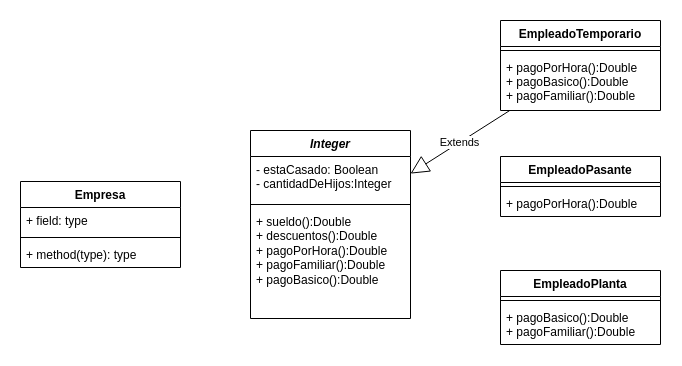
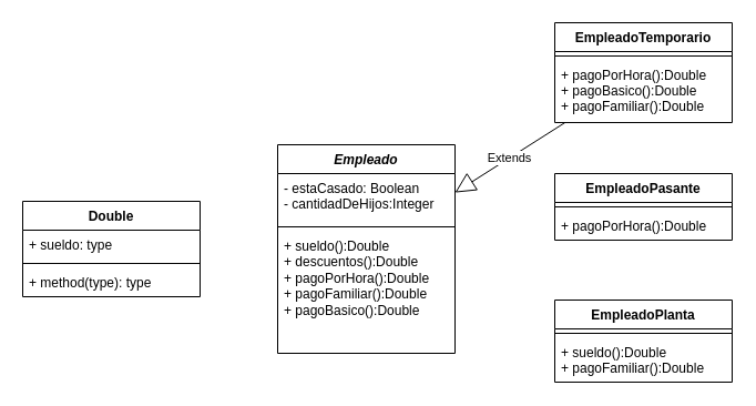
  <mxCell id="0" />
  <mxCell id="1" parent="0" />
  <mxCell id="2" value="Extends" style="endArrow=block;endSize=16;endFill=0;html=1;" edge="1" parent="1" source="17" target="3"><mxGeometry width="160" relative="1" as="geometry"><mxPoint x="120" y="340" as="sourcePoint" /><mxPoint x="280" y="340" as="targetPoint" /></mxGeometry></mxCell>
- <mxCell id="3" value="Integer" style="swimlane;fontStyle=3;align=center;verticalAlign=top;childLayout=stackLayout;horizontal=1;startSize=26;horizontalStack=0;resizeParent=1;resizeParentMax=0;resizeLast=0;collapsible=1;marginBottom=0;" vertex="1" parent="1"><mxGeometry x="250" y="130" width="160" height="188" as="geometry" /></mxCell>
+ <mxCell id="3" value="Empleado" style="swimlane;fontStyle=3;align=center;verticalAlign=top;childLayout=stackLayout;horizontal=1;startSize=26;horizontalStack=0;resizeParent=1;resizeParentMax=0;resizeLast=0;collapsible=1;marginBottom=0;" vertex="1" parent="1"><mxGeometry x="250" y="130" width="160" height="188" as="geometry" /></mxCell>
  <mxCell id="4" value="- estaCasado: Boolean&#10;- cantidadDeHijos:Integer" style="text;strokeColor=none;fillColor=none;align=left;verticalAlign=top;spacingLeft=4;spacingRight=4;overflow=hidden;rotatable=0;points=[[0,0.5],[1,0.5]];portConstraint=eastwest;" vertex="1" parent="3"><mxGeometry y="26" width="160" height="44" as="geometry" /></mxCell>
  <mxCell id="5" value="" style="line;strokeWidth=1;fillColor=none;align=left;verticalAlign=middle;spacingTop=-1;spacingLeft=3;spacingRight=3;rotatable=0;labelPosition=right;points=[];portConstraint=eastwest;" vertex="1" parent="3"><mxGeometry y="70" width="160" height="8" as="geometry" /></mxCell>
  <mxCell id="6" value="+ sueldo():Double&lt;br&gt;+ descuentos():Double&lt;br&gt;+ pagoPorHora():Double&lt;br&gt;+ pagoFamiliar():Double&lt;br&gt;+ pagoBasico():Double" style="text;strokeColor=none;fillColor=none;align=left;verticalAlign=top;spacingLeft=4;spacingRight=4;overflow=hidden;rotatable=0;points=[[0,0.5],[1,0.5]];portConstraint=eastwest;html=1;" vertex="1" parent="3"><mxGeometry y="78" width="160" height="110" as="geometry" /></mxCell>
  <mxCell id="7" value="EmpleadoPasante" style="swimlane;fontStyle=1;align=center;verticalAlign=top;childLayout=stackLayout;horizontal=1;startSize=26;horizontalStack=0;resizeParent=1;resizeParentMax=0;resizeLast=0;collapsible=1;marginBottom=0;" vertex="1" parent="1"><mxGeometry x="500" y="156" width="160" height="60" as="geometry" /></mxCell>
  <mxCell id="8" value="" style="line;strokeWidth=1;fillColor=none;align=left;verticalAlign=middle;spacingTop=-1;spacingLeft=3;spacingRight=3;rotatable=0;labelPosition=right;points=[];portConstraint=eastwest;" vertex="1" parent="7"><mxGeometry y="26" width="160" height="8" as="geometry" /></mxCell>
  <mxCell id="9" value="+ pagoPorHora():Double" style="text;strokeColor=none;fillColor=none;align=left;verticalAlign=top;spacingLeft=4;spacingRight=4;overflow=hidden;rotatable=0;points=[[0,0.5],[1,0.5]];portConstraint=eastwest;" vertex="1" parent="7"><mxGeometry y="34" width="160" height="26" as="geometry" /></mxCell>
  <mxCell id="10" value="EmpleadoPlanta" style="swimlane;fontStyle=1;align=center;verticalAlign=top;childLayout=stackLayout;horizontal=1;startSize=26;horizontalStack=0;resizeParent=1;resizeParentMax=0;resizeLast=0;collapsible=1;marginBottom=0;" vertex="1" parent="1"><mxGeometry x="500" y="270" width="160" height="74" as="geometry" /></mxCell>
  <mxCell id="11" value="" style="line;strokeWidth=1;fillColor=none;align=left;verticalAlign=middle;spacingTop=-1;spacingLeft=3;spacingRight=3;rotatable=0;labelPosition=right;points=[];portConstraint=eastwest;" vertex="1" parent="10"><mxGeometry y="26" width="160" height="8" as="geometry" /></mxCell>
- <mxCell id="12" value="+ pagoBasico():Double&#10;+ pagoFamiliar():Double" style="text;strokeColor=none;fillColor=none;align=left;verticalAlign=top;spacingLeft=4;spacingRight=4;overflow=hidden;rotatable=0;points=[[0,0.5],[1,0.5]];portConstraint=eastwest;" vertex="1" parent="10"><mxGeometry y="34" width="160" height="40" as="geometry" /></mxCell>
- <mxCell id="13" value="Empresa" style="swimlane;fontStyle=1;align=center;verticalAlign=top;childLayout=stackLayout;horizontal=1;startSize=26;horizontalStack=0;resizeParent=1;resizeParentMax=0;resizeLast=0;collapsible=1;marginBottom=0;" vertex="1" parent="1"><mxGeometry x="20" y="181" width="160" height="86" as="geometry" /></mxCell>
- <mxCell id="14" value="+ field: type" style="text;strokeColor=none;fillColor=none;align=left;verticalAlign=top;spacingLeft=4;spacingRight=4;overflow=hidden;rotatable=0;points=[[0,0.5],[1,0.5]];portConstraint=eastwest;" vertex="1" parent="13"><mxGeometry y="26" width="160" height="26" as="geometry" /></mxCell>
+ <mxCell id="12" value="+ sueldo():Double&#10;+ pagoFamiliar():Double" style="text;strokeColor=none;fillColor=none;align=left;verticalAlign=top;spacingLeft=4;spacingRight=4;overflow=hidden;rotatable=0;points=[[0,0.5],[1,0.5]];portConstraint=eastwest;" vertex="1" parent="10"><mxGeometry y="34" width="160" height="40" as="geometry" /></mxCell>
+ <mxCell id="13" value="Double" style="swimlane;fontStyle=1;align=center;verticalAlign=top;childLayout=stackLayout;horizontal=1;startSize=26;horizontalStack=0;resizeParent=1;resizeParentMax=0;resizeLast=0;collapsible=1;marginBottom=0;" vertex="1" parent="1"><mxGeometry x="20" y="181" width="160" height="86" as="geometry" /></mxCell>
+ <mxCell id="14" value="+ sueldo: type" style="text;strokeColor=none;fillColor=none;align=left;verticalAlign=top;spacingLeft=4;spacingRight=4;overflow=hidden;rotatable=0;points=[[0,0.5],[1,0.5]];portConstraint=eastwest;" vertex="1" parent="13"><mxGeometry y="26" width="160" height="26" as="geometry" /></mxCell>
  <mxCell id="15" value="" style="line;strokeWidth=1;fillColor=none;align=left;verticalAlign=middle;spacingTop=-1;spacingLeft=3;spacingRight=3;rotatable=0;labelPosition=right;points=[];portConstraint=eastwest;" vertex="1" parent="13"><mxGeometry y="52" width="160" height="8" as="geometry" /></mxCell>
  <mxCell id="16" value="+ method(type): type" style="text;strokeColor=none;fillColor=none;align=left;verticalAlign=top;spacingLeft=4;spacingRight=4;overflow=hidden;rotatable=0;points=[[0,0.5],[1,0.5]];portConstraint=eastwest;" vertex="1" parent="13"><mxGeometry y="60" width="160" height="26" as="geometry" /></mxCell>
  <mxCell id="17" value="EmpleadoTemporario" style="swimlane;fontStyle=1;align=center;verticalAlign=top;childLayout=stackLayout;horizontal=1;startSize=26;horizontalStack=0;resizeParent=1;resizeParentMax=0;resizeLast=0;collapsible=1;marginBottom=0;" vertex="1" parent="1"><mxGeometry x="500" y="20" width="160" height="90" as="geometry" /></mxCell>
  <mxCell id="18" value="" style="line;strokeWidth=1;fillColor=none;align=left;verticalAlign=middle;spacingTop=-1;spacingLeft=3;spacingRight=3;rotatable=0;labelPosition=right;points=[];portConstraint=eastwest;" vertex="1" parent="17"><mxGeometry y="26" width="160" height="8" as="geometry" /></mxCell>
  <mxCell id="19" value="+ pagoPorHora():Double&#10;+ pagoBasico():Double&#10;+ pagoFamiliar():Double" style="text;strokeColor=none;fillColor=none;align=left;verticalAlign=top;spacingLeft=4;spacingRight=4;overflow=hidden;rotatable=0;points=[[0,0.5],[1,0.5]];portConstraint=eastwest;" vertex="1" parent="17"><mxGeometry y="34" width="160" height="56" as="geometry" /></mxCell>
